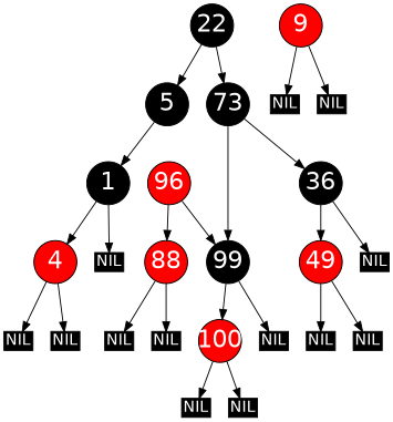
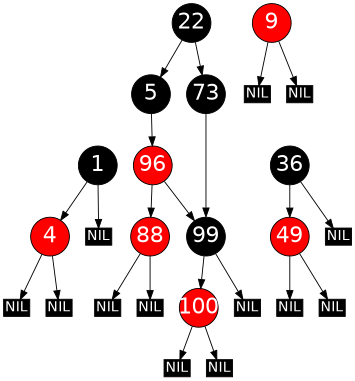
  digraph {
    ordering=out
    node [color=black fixedsize=true fontcolor=white fontname=Helvetica fontsize=16 fontweight=bold shape=record style=filled]
    4 [fillcolor=red fontsize=24 shape=circle width=.6]
    n2 [height=.25 label=NIL width=.4]
    n3 [height=.25 label=NIL width=.4]
    96 [fillcolor=red fontsize=24 shape=circle width=.6]
    88 [fillcolor=red fontsize=24 shape=circle width=.6]
    99 [fontsize=24 shape=circle width=.6]
    n7 [height=.25 label=NIL width=.4]
    n8 [height=.25 label=NIL width=.4]
    100 [fillcolor=red fontsize=24 shape=circle width=.6]
    n10 [height=.25 label=NIL width=.4]
    n11 [height=.25 label=NIL width=.4]
    n12 [height=.25 label=NIL width=.4]
    49 [fillcolor=red fontsize=24 shape=circle width=.6]
    n14 [height=.25 label=NIL width=.4]
    n15 [height=.25 label=NIL width=.4]
    n16 [height=.25 label=NIL width=.4]
    n17 [height=.25 label=NIL width=.4]
    n18 [height=.25 label=NIL width=.4]
    n19 [height=.25 label=NIL width=.4]
    22 [fontsize=24 shape=circle width=.6]
    5 [fontsize=24 shape=circle width=.6]
    73 [fontsize=24 shape=circle width=.6]
    1 [fontsize=24 shape=circle width=.6]
    36 [fontsize=24 shape=circle width=.6]
    9 [fillcolor=red fontsize=24 shape=circle width=.6]
    4 -> n2
    4 -> n3
    96 -> 88
    96 -> 99
    88 -> n7
    88 -> n8
    99 -> 100
    99 -> n10
    100 -> n11
    100 -> n12
    49 -> n14
    49 -> n15
    22 -> 5
    22 -> 73
-   5 -> 1
+   5 -> 96
    73 -> 99
-   73 -> 36
    1 -> 4
    1 -> n16
    36 -> 49
    36 -> n19
    9 -> n17
    9 -> n18
  }
